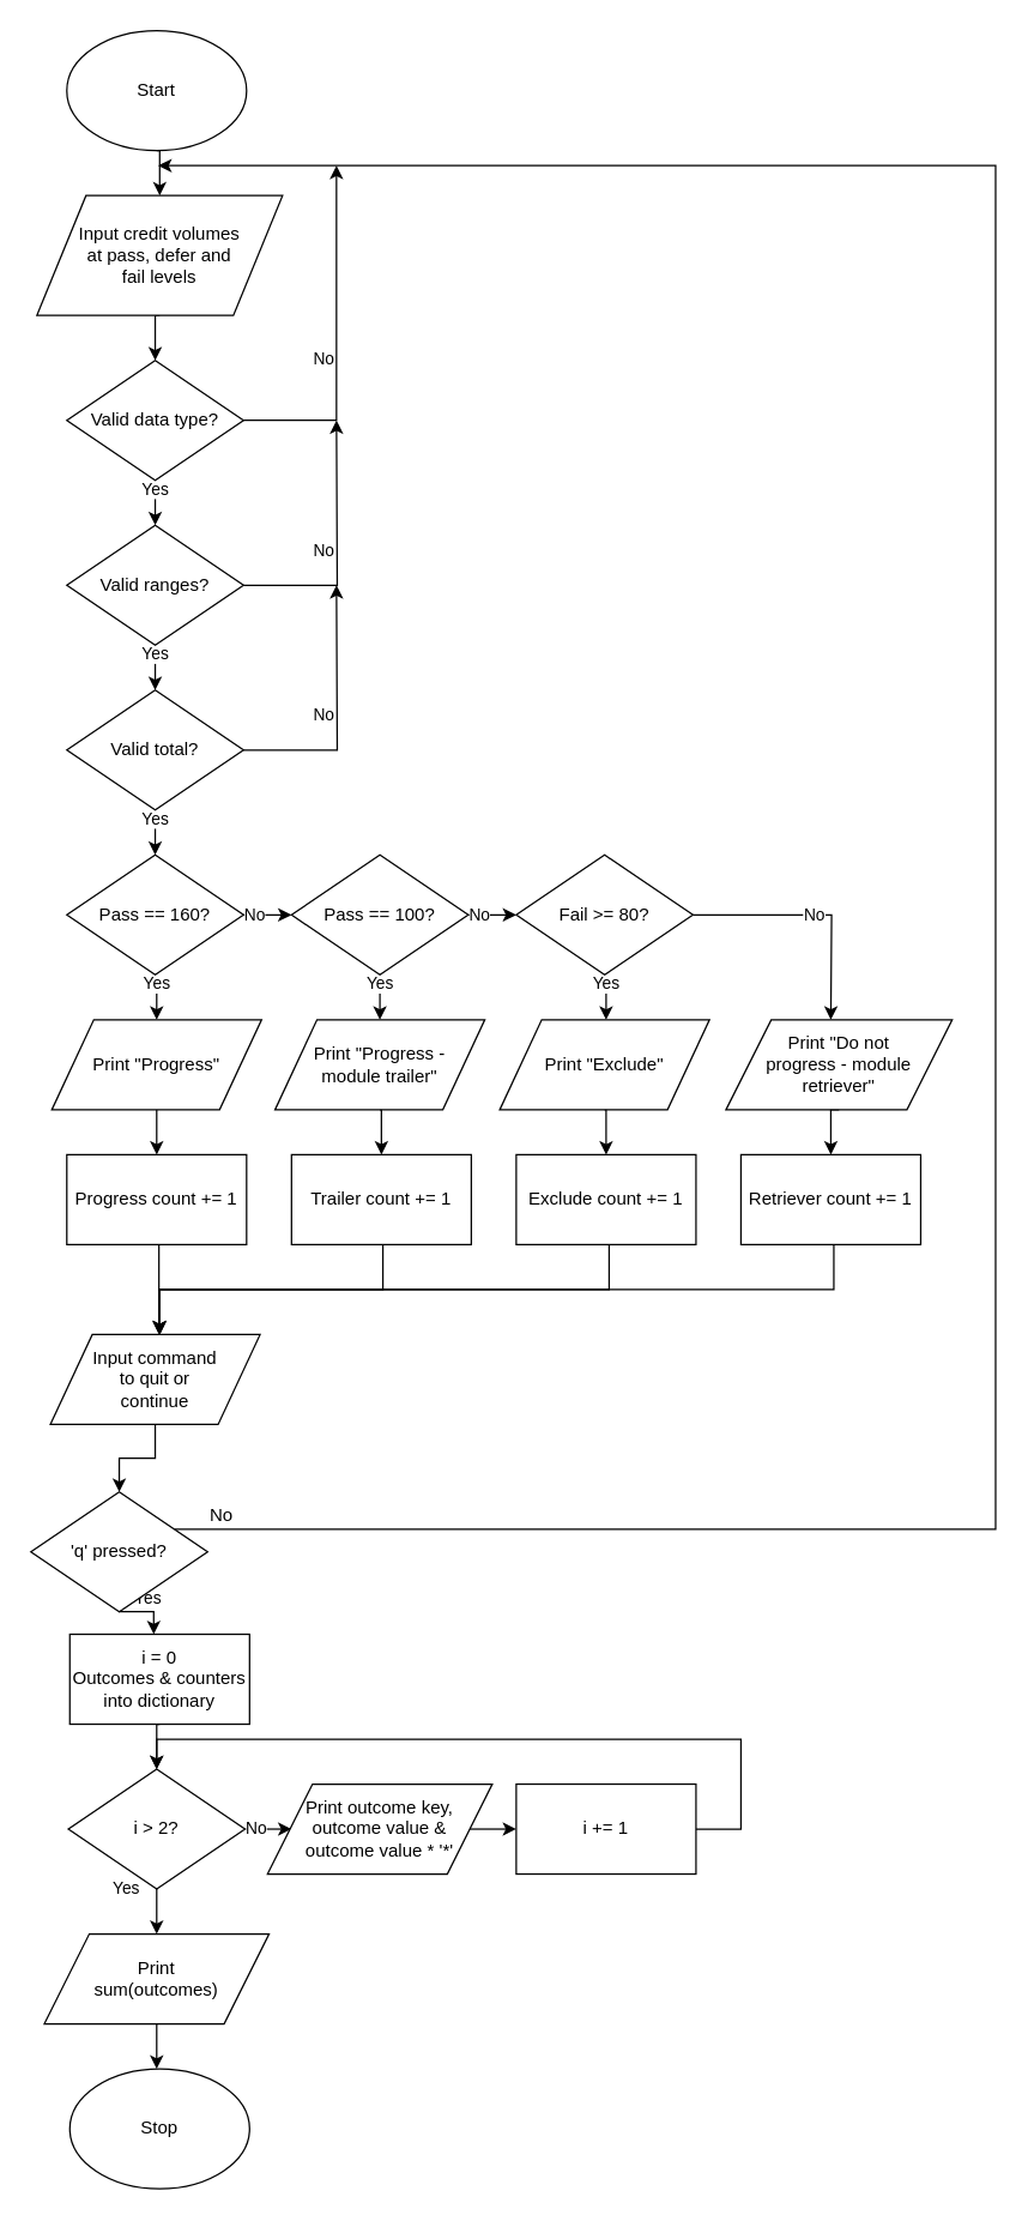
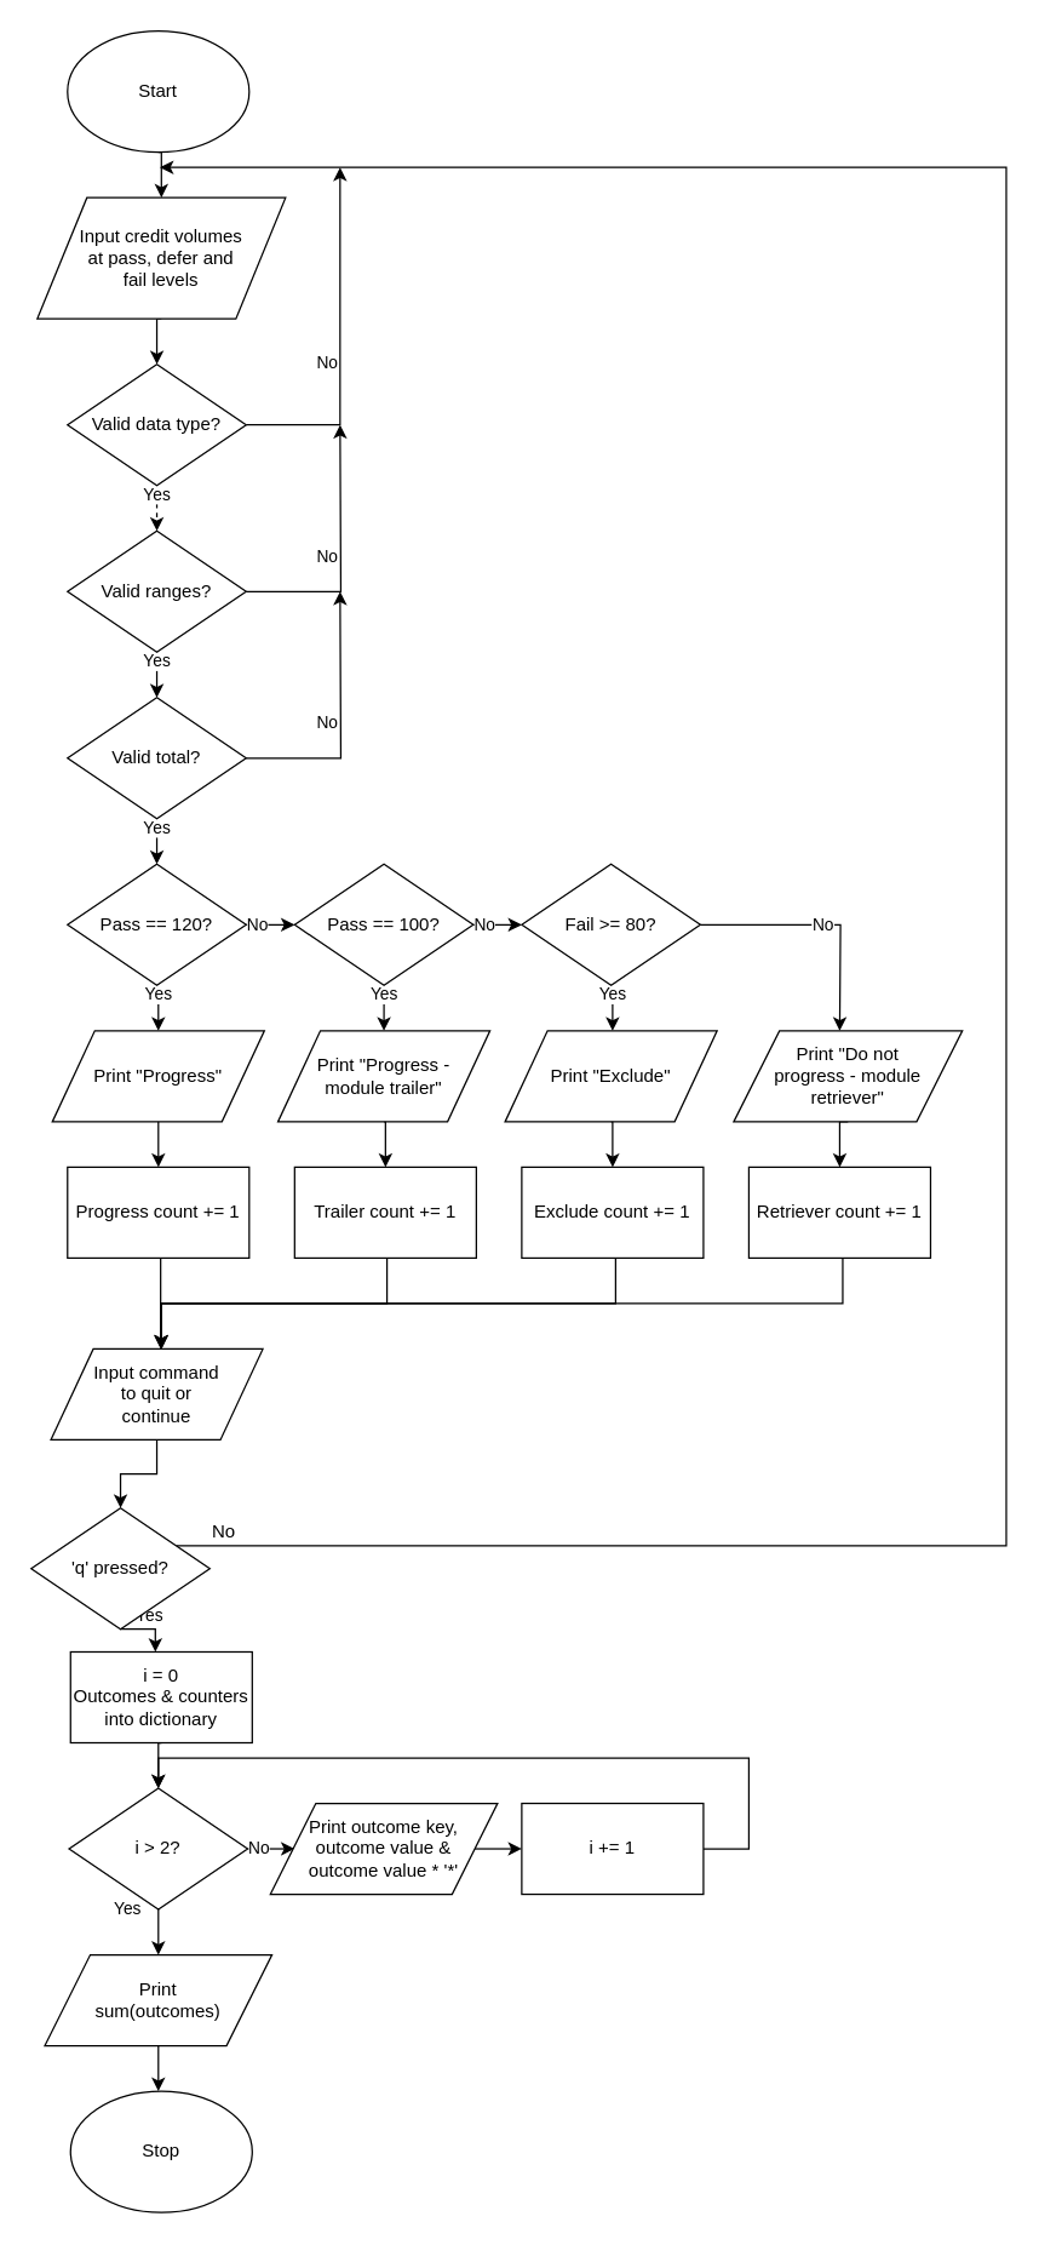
  <mxCell id="0" />
  <mxCell id="1" parent="0" />
  <mxCell id="2" style="edgeStyle=orthogonalEdgeStyle;rounded=0;orthogonalLoop=1;jettySize=auto;html=1;exitX=0.5;exitY=1;exitDx=0;exitDy=0;entryX=0.5;entryY=0;entryDx=0;entryDy=0;" parent="1" source="3" target="5" edge="1"><mxGeometry relative="1" as="geometry" /></mxCell>
  <mxCell id="3" value="Start" style="ellipse;whiteSpace=wrap;html=1;" parent="1" vertex="1"><mxGeometry x="44" y="20" width="120" height="80" as="geometry" /></mxCell>
  <mxCell id="4" style="edgeStyle=orthogonalEdgeStyle;rounded=0;orthogonalLoop=1;jettySize=auto;html=1;exitX=0.5;exitY=1;exitDx=0;exitDy=0;entryX=0.5;entryY=0;entryDx=0;entryDy=0;" parent="1" source="5" target="8" edge="1"><mxGeometry relative="1" as="geometry" /></mxCell>
  <mxCell id="5" value="&lt;font style=&quot;line-height: 120% ; font-size: 12px&quot;&gt;Input credit volumes at pass, defer and fail levels&lt;/font&gt;" style="shape=parallelogram;perimeter=parallelogramPerimeter;whiteSpace=wrap;html=1;verticalAlign=middle;horizontal=1;spacingLeft=24;spacingRight=24;" parent="1" vertex="1"><mxGeometry x="24" y="130" width="164" height="80" as="geometry" /></mxCell>
- <mxCell id="6" value="Yes" style="edgeStyle=orthogonalEdgeStyle;rounded=0;orthogonalLoop=1;jettySize=auto;html=1;exitX=0.5;exitY=1;exitDx=0;exitDy=0;entryX=0.5;entryY=0;entryDx=0;entryDy=0;verticalAlign=bottom;" parent="1" source="8" target="11" edge="1"><mxGeometry relative="1" as="geometry"><Array as="points"><mxPoint x="103" y="340" /><mxPoint x="103" y="340" /></Array></mxGeometry></mxCell>
+ <mxCell id="6" value="Yes" style="edgeStyle=orthogonalEdgeStyle;rounded=0;orthogonalLoop=1;jettySize=auto;html=1;exitX=0.5;exitY=1;exitDx=0;exitDy=0;entryX=0.5;entryY=0;entryDx=0;entryDy=0;verticalAlign=bottom;dashed=1;" parent="1" source="8" target="11" edge="1"><mxGeometry relative="1" as="geometry"><Array as="points"><mxPoint x="103" y="340" /><mxPoint x="103" y="340" /></Array></mxGeometry></mxCell>
  <mxCell id="7" value="No" style="edgeStyle=orthogonalEdgeStyle;rounded=0;orthogonalLoop=1;jettySize=auto;html=1;exitX=1;exitY=0.5;exitDx=0;exitDy=0;align=right;verticalAlign=top;" parent="1" source="8" edge="1"><mxGeometry relative="1" as="geometry"><mxPoint x="224" y="110" as="targetPoint" /><Array as="points"><mxPoint x="224" y="280" /><mxPoint x="224" y="170" /></Array></mxGeometry></mxCell>
  <mxCell id="8" value="Valid data type?" style="rhombus;whiteSpace=wrap;html=1;" parent="1" vertex="1"><mxGeometry x="44" y="240" width="118" height="80" as="geometry" /></mxCell>
  <mxCell id="9" value="Yes" style="edgeStyle=orthogonalEdgeStyle;rounded=0;orthogonalLoop=1;jettySize=auto;html=1;exitX=0.5;exitY=1;exitDx=0;exitDy=0;entryX=0.5;entryY=0;entryDx=0;entryDy=0;verticalAlign=bottom;" parent="1" source="11" target="14" edge="1"><mxGeometry relative="1" as="geometry" /></mxCell>
  <mxCell id="10" value="No" style="edgeStyle=orthogonalEdgeStyle;rounded=0;orthogonalLoop=1;jettySize=auto;html=1;exitX=1;exitY=0.5;exitDx=0;exitDy=0;align=right;" parent="1" source="11" edge="1"><mxGeometry relative="1" as="geometry"><mxPoint x="224" y="280" as="targetPoint" /></mxGeometry></mxCell>
  <mxCell id="11" value="Valid ranges?" style="rhombus;whiteSpace=wrap;html=1;" parent="1" vertex="1"><mxGeometry x="44" y="350" width="118" height="80" as="geometry" /></mxCell>
  <mxCell id="12" value="Yes" style="edgeStyle=orthogonalEdgeStyle;rounded=0;orthogonalLoop=1;jettySize=auto;html=1;exitX=0.5;exitY=1;exitDx=0;exitDy=0;entryX=0.5;entryY=0;entryDx=0;entryDy=0;verticalAlign=bottom;" parent="1" source="14" target="17" edge="1"><mxGeometry relative="1" as="geometry" /></mxCell>
  <mxCell id="13" value="No" style="edgeStyle=orthogonalEdgeStyle;rounded=0;orthogonalLoop=1;jettySize=auto;html=1;exitX=1;exitY=0.5;exitDx=0;exitDy=0;align=right;" parent="1" source="14" edge="1"><mxGeometry relative="1" as="geometry"><mxPoint x="224" y="390" as="targetPoint" /></mxGeometry></mxCell>
  <mxCell id="14" value="Valid total?" style="rhombus;whiteSpace=wrap;html=1;" parent="1" vertex="1"><mxGeometry x="44" y="460" width="118" height="80" as="geometry" /></mxCell>
  <mxCell id="15" value="No" style="edgeStyle=orthogonalEdgeStyle;rounded=0;orthogonalLoop=1;jettySize=auto;html=1;exitX=1;exitY=0.5;exitDx=0;exitDy=0;entryX=0;entryY=0.5;entryDx=0;entryDy=0;align=right;" parent="1" source="17" target="20" edge="1"><mxGeometry relative="1" as="geometry" /></mxCell>
  <mxCell id="16" value="Yes" style="edgeStyle=orthogonalEdgeStyle;rounded=0;orthogonalLoop=1;jettySize=auto;html=1;exitX=0.5;exitY=1;exitDx=0;exitDy=0;entryX=0.5;entryY=0;entryDx=0;entryDy=0;verticalAlign=bottom;" parent="1" source="17" edge="1"><mxGeometry relative="1" as="geometry"><mxPoint x="104" y="680" as="targetPoint" /></mxGeometry></mxCell>
- <mxCell id="17" value="Pass == 160?" style="rhombus;whiteSpace=wrap;html=1;" parent="1" vertex="1"><mxGeometry x="44" y="570" width="118" height="80" as="geometry" /></mxCell>
+ <mxCell id="17" value="Pass == 120?" style="rhombus;whiteSpace=wrap;html=1;" parent="1" vertex="1"><mxGeometry x="44" y="570" width="118" height="80" as="geometry" /></mxCell>
  <mxCell id="18" value="No" style="edgeStyle=orthogonalEdgeStyle;rounded=0;orthogonalLoop=1;jettySize=auto;html=1;exitX=1;exitY=0.5;exitDx=0;exitDy=0;entryX=0;entryY=0.5;entryDx=0;entryDy=0;align=right;" parent="1" source="20" target="23" edge="1"><mxGeometry relative="1" as="geometry" /></mxCell>
  <mxCell id="19" value="Yes" style="edgeStyle=orthogonalEdgeStyle;rounded=0;orthogonalLoop=1;jettySize=auto;html=1;exitX=0.5;exitY=1;exitDx=0;exitDy=0;entryX=0.5;entryY=0;entryDx=0;entryDy=0;verticalAlign=bottom;" parent="1" source="20" edge="1"><mxGeometry relative="1" as="geometry"><mxPoint x="253" y="680" as="targetPoint" /></mxGeometry></mxCell>
  <mxCell id="20" value="Pass == 100?" style="rhombus;whiteSpace=wrap;html=1;" parent="1" vertex="1"><mxGeometry x="194" y="570" width="118" height="80" as="geometry" /></mxCell>
  <mxCell id="21" value="Yes" style="edgeStyle=orthogonalEdgeStyle;rounded=0;orthogonalLoop=1;jettySize=auto;html=1;exitX=0.5;exitY=1;exitDx=0;exitDy=0;entryX=0.5;entryY=0;entryDx=0;entryDy=0;verticalAlign=bottom;" parent="1" source="23" edge="1"><mxGeometry relative="1" as="geometry"><mxPoint x="404" y="680" as="targetPoint" /></mxGeometry></mxCell>
  <mxCell id="22" value="No" style="edgeStyle=orthogonalEdgeStyle;rounded=0;orthogonalLoop=1;jettySize=auto;html=1;exitX=1;exitY=0.5;exitDx=0;exitDy=0;entryX=0.5;entryY=0;entryDx=0;entryDy=0;align=center;" parent="1" source="23" edge="1"><mxGeometry relative="1" as="geometry"><mxPoint x="554" y="680" as="targetPoint" /></mxGeometry></mxCell>
  <mxCell id="23" value="Fail &amp;gt;= 80?" style="rhombus;whiteSpace=wrap;html=1;" parent="1" vertex="1"><mxGeometry x="344" y="570" width="118" height="80" as="geometry" /></mxCell>
  <mxCell id="24" style="edgeStyle=orthogonalEdgeStyle;rounded=0;orthogonalLoop=1;jettySize=auto;html=1;exitX=0.5;exitY=1;exitDx=0;exitDy=0;entryX=0.5;entryY=0;entryDx=0;entryDy=0;" parent="1" edge="1"><mxGeometry relative="1" as="geometry"><mxPoint x="105.5" y="830" as="sourcePoint" /><mxPoint x="105.5" y="890" as="targetPoint" /></mxGeometry></mxCell>
  <mxCell id="25" style="edgeStyle=orthogonalEdgeStyle;rounded=0;orthogonalLoop=1;jettySize=auto;html=1;exitX=0.5;exitY=1;exitDx=0;exitDy=0;" parent="1" edge="1"><mxGeometry relative="1" as="geometry"><mxPoint x="255" y="830" as="sourcePoint" /><Array as="points"><mxPoint x="255" y="860" /><mxPoint x="106" y="860" /></Array><mxPoint x="106" y="890" as="targetPoint" /></mxGeometry></mxCell>
  <mxCell id="26" style="edgeStyle=orthogonalEdgeStyle;rounded=0;orthogonalLoop=1;jettySize=auto;html=1;exitX=0.5;exitY=1;exitDx=0;exitDy=0;entryX=0.5;entryY=0;entryDx=0;entryDy=0;" parent="1" edge="1"><mxGeometry relative="1" as="geometry"><mxPoint x="406" y="830" as="sourcePoint" /><Array as="points"><mxPoint x="406" y="860" /><mxPoint x="106" y="860" /></Array><mxPoint x="106" y="890" as="targetPoint" /></mxGeometry></mxCell>
  <mxCell id="27" style="edgeStyle=orthogonalEdgeStyle;rounded=0;orthogonalLoop=1;jettySize=auto;html=1;exitX=0.5;exitY=1;exitDx=0;exitDy=0;entryX=0.5;entryY=0;entryDx=0;entryDy=0;" parent="1" edge="1"><mxGeometry relative="1" as="geometry"><mxPoint x="556" y="830" as="sourcePoint" /><Array as="points"><mxPoint x="556" y="860" /><mxPoint x="106" y="860" /></Array><mxPoint x="106" y="890" as="targetPoint" /></mxGeometry></mxCell>
  <mxCell id="28" style="edgeStyle=orthogonalEdgeStyle;rounded=0;orthogonalLoop=1;jettySize=auto;html=1;exitX=0.5;exitY=1;exitDx=0;exitDy=0;entryX=0.5;entryY=0;entryDx=0;entryDy=0;" edge="1" parent="1" source="29" target="38"><mxGeometry relative="1" as="geometry" /></mxCell>
  <mxCell id="29" value="&lt;font style=&quot;line-height: 120% ; font-size: 12px&quot;&gt;Print &quot;Progress&quot;&lt;br&gt;&lt;/font&gt;" style="shape=parallelogram;perimeter=parallelogramPerimeter;whiteSpace=wrap;html=1;verticalAlign=middle;horizontal=1;spacingLeft=24;spacingRight=24;" parent="1" vertex="1"><mxGeometry x="34" y="680" width="140" height="60" as="geometry" /></mxCell>
  <mxCell id="30" style="edgeStyle=orthogonalEdgeStyle;rounded=0;orthogonalLoop=1;jettySize=auto;html=1;exitX=0.5;exitY=1;exitDx=0;exitDy=0;entryX=0.5;entryY=0;entryDx=0;entryDy=0;" edge="1" parent="1" source="31" target="39"><mxGeometry relative="1" as="geometry" /></mxCell>
  <mxCell id="31" value="&lt;font style=&quot;line-height: 120% ; font-size: 12px&quot;&gt;Print &quot;Progress - module trailer&quot;&lt;/font&gt;" style="shape=parallelogram;perimeter=parallelogramPerimeter;whiteSpace=wrap;html=1;verticalAlign=middle;horizontal=1;spacingLeft=24;spacingRight=24;" parent="1" vertex="1"><mxGeometry x="183" y="680" width="140" height="60" as="geometry" /></mxCell>
  <mxCell id="32" style="edgeStyle=orthogonalEdgeStyle;rounded=0;orthogonalLoop=1;jettySize=auto;html=1;exitX=0.5;exitY=1;exitDx=0;exitDy=0;entryX=0.5;entryY=0;entryDx=0;entryDy=0;" edge="1" parent="1" source="33" target="40"><mxGeometry relative="1" as="geometry" /></mxCell>
  <mxCell id="33" value="&lt;font style=&quot;line-height: 120% ; font-size: 12px&quot;&gt;Print &quot;Exclude&quot;&lt;/font&gt;" style="shape=parallelogram;perimeter=parallelogramPerimeter;whiteSpace=wrap;html=1;verticalAlign=middle;horizontal=1;spacingLeft=24;spacingRight=24;" parent="1" vertex="1"><mxGeometry x="333" y="680" width="140" height="60" as="geometry" /></mxCell>
  <mxCell id="34" style="edgeStyle=orthogonalEdgeStyle;rounded=0;orthogonalLoop=1;jettySize=auto;html=1;exitX=0.5;exitY=1;exitDx=0;exitDy=0;entryX=0.5;entryY=0;entryDx=0;entryDy=0;" edge="1" parent="1" source="35" target="41"><mxGeometry relative="1" as="geometry" /></mxCell>
  <mxCell id="35" value="&lt;font style=&quot;line-height: 120% ; font-size: 12px&quot;&gt;Print &quot;Do not progress - module retriever&quot;&lt;/font&gt;" style="shape=parallelogram;perimeter=parallelogramPerimeter;whiteSpace=wrap;html=1;verticalAlign=middle;horizontal=1;spacingLeft=24;spacingRight=24;" parent="1" vertex="1"><mxGeometry x="484" y="680" width="151" height="60" as="geometry" /></mxCell>
  <mxCell id="36" style="edgeStyle=orthogonalEdgeStyle;rounded=0;orthogonalLoop=1;jettySize=auto;html=1;exitX=0.5;exitY=1;exitDx=0;exitDy=0;entryX=0.5;entryY=0;entryDx=0;entryDy=0;" edge="1" parent="1" source="37" target="45"><mxGeometry relative="1" as="geometry" /></mxCell>
  <mxCell id="37" value="Input command to quit or continue" style="shape=parallelogram;perimeter=parallelogramPerimeter;whiteSpace=wrap;html=1;verticalAlign=middle;horizontal=1;spacingLeft=24;spacingRight=24;" vertex="1" parent="1"><mxGeometry x="33" y="890" width="140" height="60" as="geometry" /></mxCell>
  <mxCell id="38" value="Progress count += 1" style="rounded=0;whiteSpace=wrap;html=1;" vertex="1" parent="1"><mxGeometry x="44" y="770" width="120" height="60" as="geometry" /></mxCell>
  <mxCell id="39" value="Trailer count += 1" style="rounded=0;whiteSpace=wrap;html=1;" vertex="1" parent="1"><mxGeometry x="194" y="770" width="120" height="60" as="geometry" /></mxCell>
  <mxCell id="40" value="Exclude count += 1" style="rounded=0;whiteSpace=wrap;html=1;" vertex="1" parent="1"><mxGeometry x="344" y="770" width="120" height="60" as="geometry" /></mxCell>
  <mxCell id="41" value="Retriever count += 1" style="rounded=0;whiteSpace=wrap;html=1;" vertex="1" parent="1"><mxGeometry x="494" y="770" width="120" height="60" as="geometry" /></mxCell>
  <mxCell id="42" style="edgeStyle=orthogonalEdgeStyle;rounded=0;orthogonalLoop=1;jettySize=auto;html=1;" edge="1" parent="1" source="45"><mxGeometry relative="1" as="geometry"><mxPoint x="105" y="110" as="targetPoint" /><Array as="points"><mxPoint x="664" y="1020" /><mxPoint x="664" y="110" /></Array></mxGeometry></mxCell>
  <mxCell id="43" value="No" style="text;html=1;resizable=0;points=[];align=center;verticalAlign=middle;labelBackgroundColor=#ffffff;" vertex="1" connectable="0" parent="42"><mxGeometry x="-0.945" y="-3" relative="1" as="geometry"><mxPoint x="-24" y="-13" as="offset" /></mxGeometry></mxCell>
  <mxCell id="44" value="Yes" style="edgeStyle=orthogonalEdgeStyle;rounded=0;orthogonalLoop=1;jettySize=auto;html=1;exitX=0.5;exitY=1;exitDx=0;exitDy=0;verticalAlign=bottom;" edge="1" parent="1" source="45"><mxGeometry relative="1" as="geometry"><mxPoint x="102" y="1090" as="targetPoint" /></mxGeometry></mxCell>
  <mxCell id="45" value="'q' pressed?" style="rhombus;whiteSpace=wrap;html=1;" vertex="1" parent="1"><mxGeometry x="20" y="995" width="118" height="80" as="geometry" /></mxCell>
  <mxCell id="46" style="edgeStyle=orthogonalEdgeStyle;rounded=0;orthogonalLoop=1;jettySize=auto;html=1;exitX=0.5;exitY=1;exitDx=0;exitDy=0;entryX=0.5;entryY=0;entryDx=0;entryDy=0;" edge="1" parent="1" source="47" target="50"><mxGeometry relative="1" as="geometry" /></mxCell>
  <mxCell id="47" value="i = 0&lt;br&gt;Outcomes &amp;amp; counters into dictionary" style="rounded=0;whiteSpace=wrap;html=1;" vertex="1" parent="1"><mxGeometry x="46" y="1090" width="120" height="60" as="geometry" /></mxCell>
  <mxCell id="48" value="No" style="edgeStyle=orthogonalEdgeStyle;rounded=0;orthogonalLoop=1;jettySize=auto;html=1;exitX=1;exitY=0.5;exitDx=0;exitDy=0;align=right;" edge="1" parent="1" source="50"><mxGeometry relative="1" as="geometry"><mxPoint x="194" y="1220" as="targetPoint" /></mxGeometry></mxCell>
  <mxCell id="49" value="Yes" style="edgeStyle=orthogonalEdgeStyle;rounded=0;orthogonalLoop=1;jettySize=auto;html=1;exitX=0.5;exitY=1;exitDx=0;exitDy=0;entryX=0.5;entryY=0;entryDx=0;entryDy=0;align=right;" edge="1" parent="1" source="50" target="56"><mxGeometry x="-1" y="-10" relative="1" as="geometry"><mxPoint as="offset" /></mxGeometry></mxCell>
  <mxCell id="50" value="i &amp;gt; 2?" style="rhombus;whiteSpace=wrap;html=1;" vertex="1" parent="1"><mxGeometry x="45" y="1180" width="118" height="80" as="geometry" /></mxCell>
  <mxCell id="51" style="edgeStyle=orthogonalEdgeStyle;rounded=0;orthogonalLoop=1;jettySize=auto;html=1;exitX=1;exitY=0.5;exitDx=0;exitDy=0;entryX=0.5;entryY=0;entryDx=0;entryDy=0;" edge="1" parent="1" source="52" target="50"><mxGeometry relative="1" as="geometry"><mxPoint x="134" y="1160" as="targetPoint" /><Array as="points"><mxPoint x="494" y="1220" /><mxPoint x="494" y="1160" /><mxPoint x="104" y="1160" /></Array></mxGeometry></mxCell>
  <mxCell id="52" value="i += 1" style="rounded=0;whiteSpace=wrap;html=1;" vertex="1" parent="1"><mxGeometry x="344" y="1190" width="120" height="60" as="geometry" /></mxCell>
  <mxCell id="53" style="edgeStyle=orthogonalEdgeStyle;rounded=0;orthogonalLoop=1;jettySize=auto;html=1;exitX=1;exitY=0.5;exitDx=0;exitDy=0;entryX=0;entryY=0.5;entryDx=0;entryDy=0;" edge="1" parent="1" source="54" target="52"><mxGeometry relative="1" as="geometry" /></mxCell>
  <mxCell id="54" value="Print outcome key, outcome value &amp;amp; outcome value * '*'" style="shape=parallelogram;perimeter=parallelogramPerimeter;whiteSpace=wrap;html=1;verticalAlign=middle;horizontal=1;spacingLeft=24;spacingRight=24;" vertex="1" parent="1"><mxGeometry x="178" y="1190" width="150" height="60" as="geometry" /></mxCell>
  <mxCell id="55" style="edgeStyle=orthogonalEdgeStyle;rounded=0;orthogonalLoop=1;jettySize=auto;html=1;exitX=0.5;exitY=1;exitDx=0;exitDy=0;align=right;" edge="1" parent="1" source="56"><mxGeometry relative="1" as="geometry"><mxPoint x="104" y="1380" as="targetPoint" /></mxGeometry></mxCell>
  <mxCell id="56" value="Print sum(outcomes)" style="shape=parallelogram;perimeter=parallelogramPerimeter;whiteSpace=wrap;html=1;verticalAlign=middle;horizontal=1;spacingLeft=24;spacingRight=24;" vertex="1" parent="1"><mxGeometry x="29" y="1290" width="150" height="60" as="geometry" /></mxCell>
  <mxCell id="57" value="Stop" style="ellipse;whiteSpace=wrap;html=1;" vertex="1" parent="1"><mxGeometry x="46" y="1380" width="120" height="80" as="geometry" /></mxCell>
